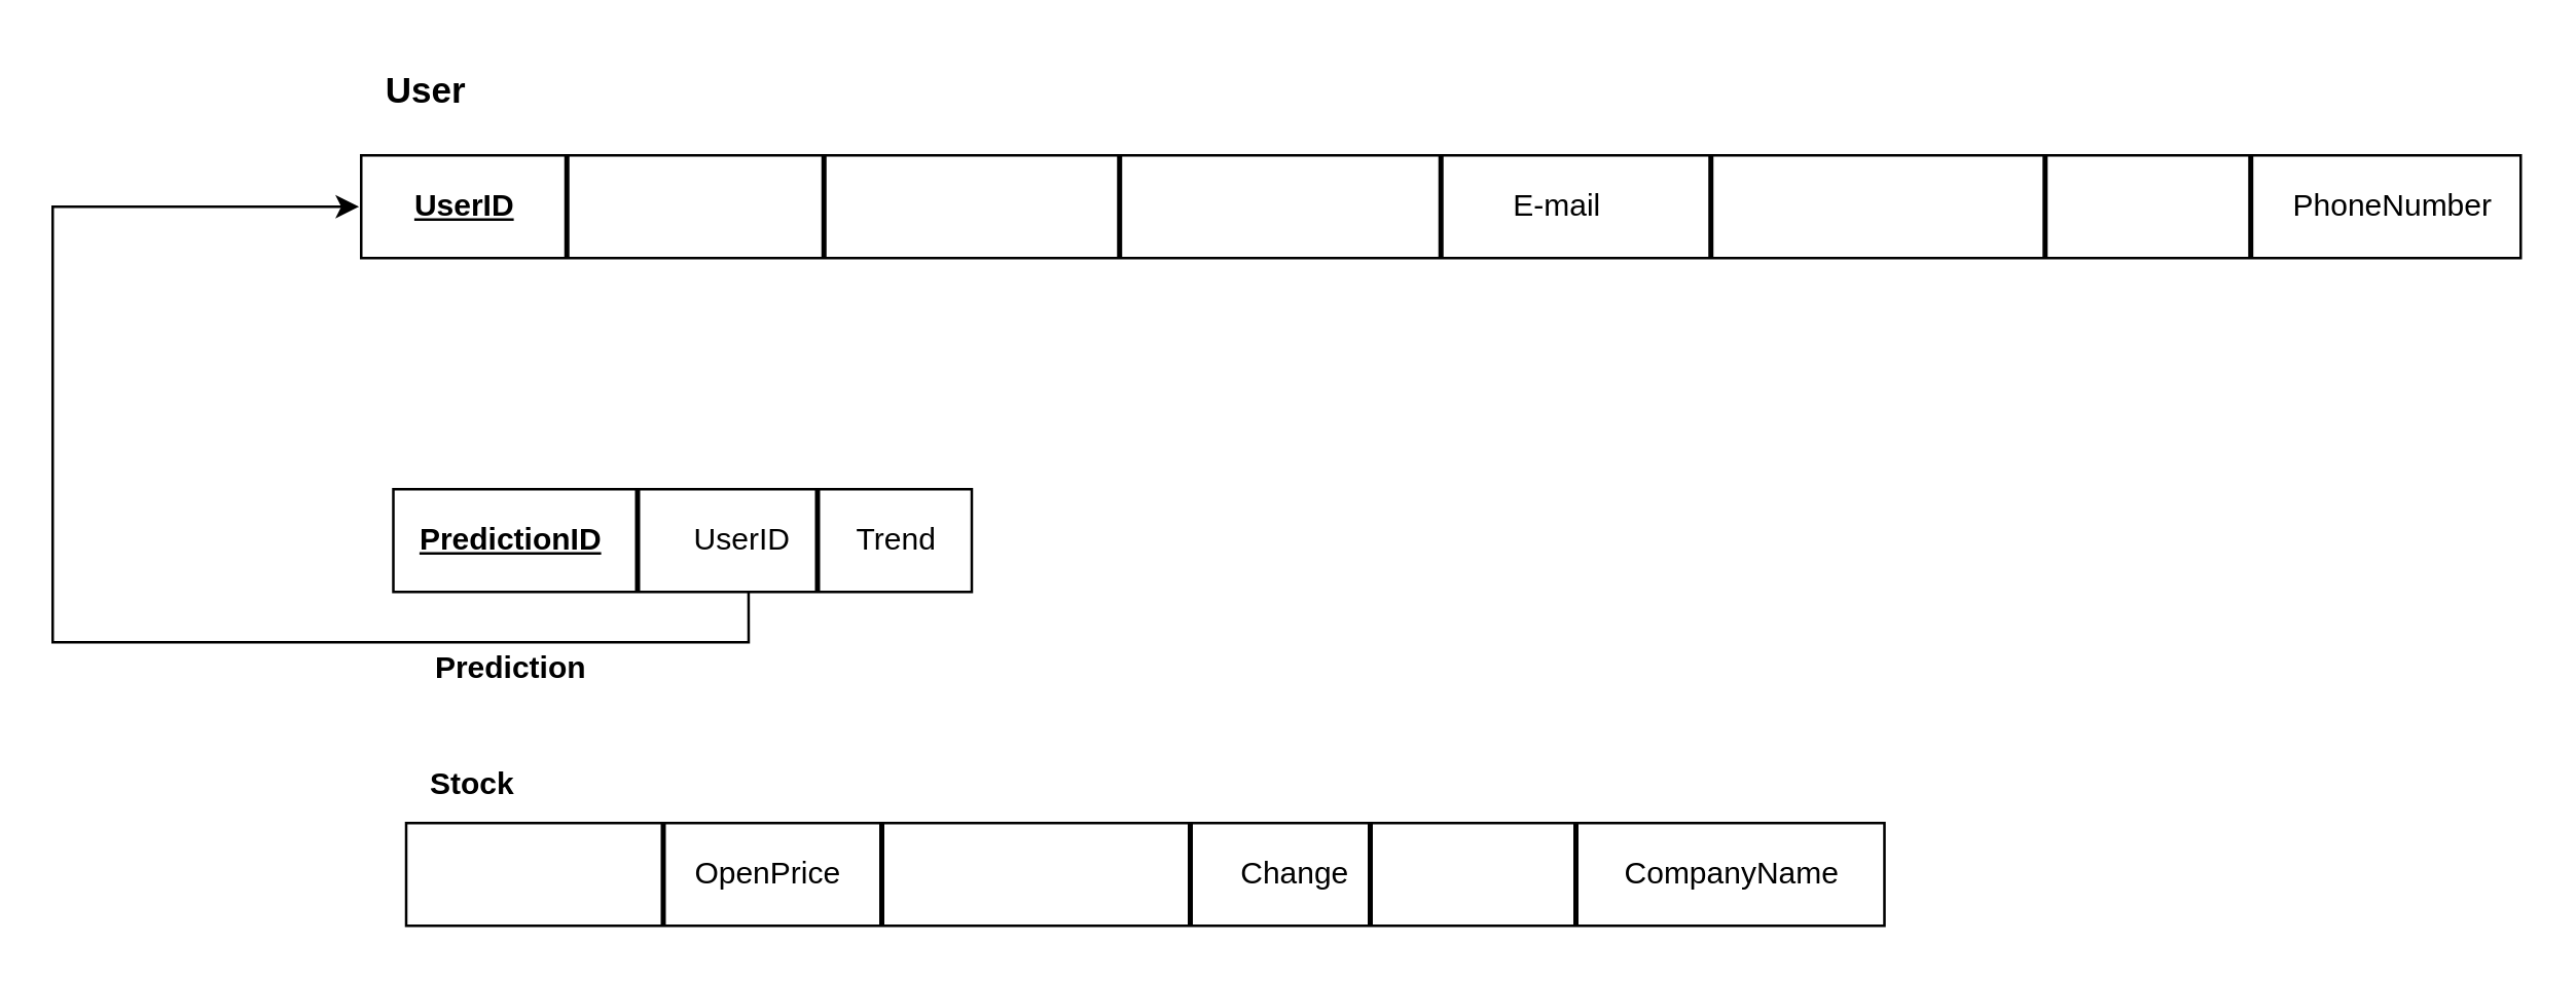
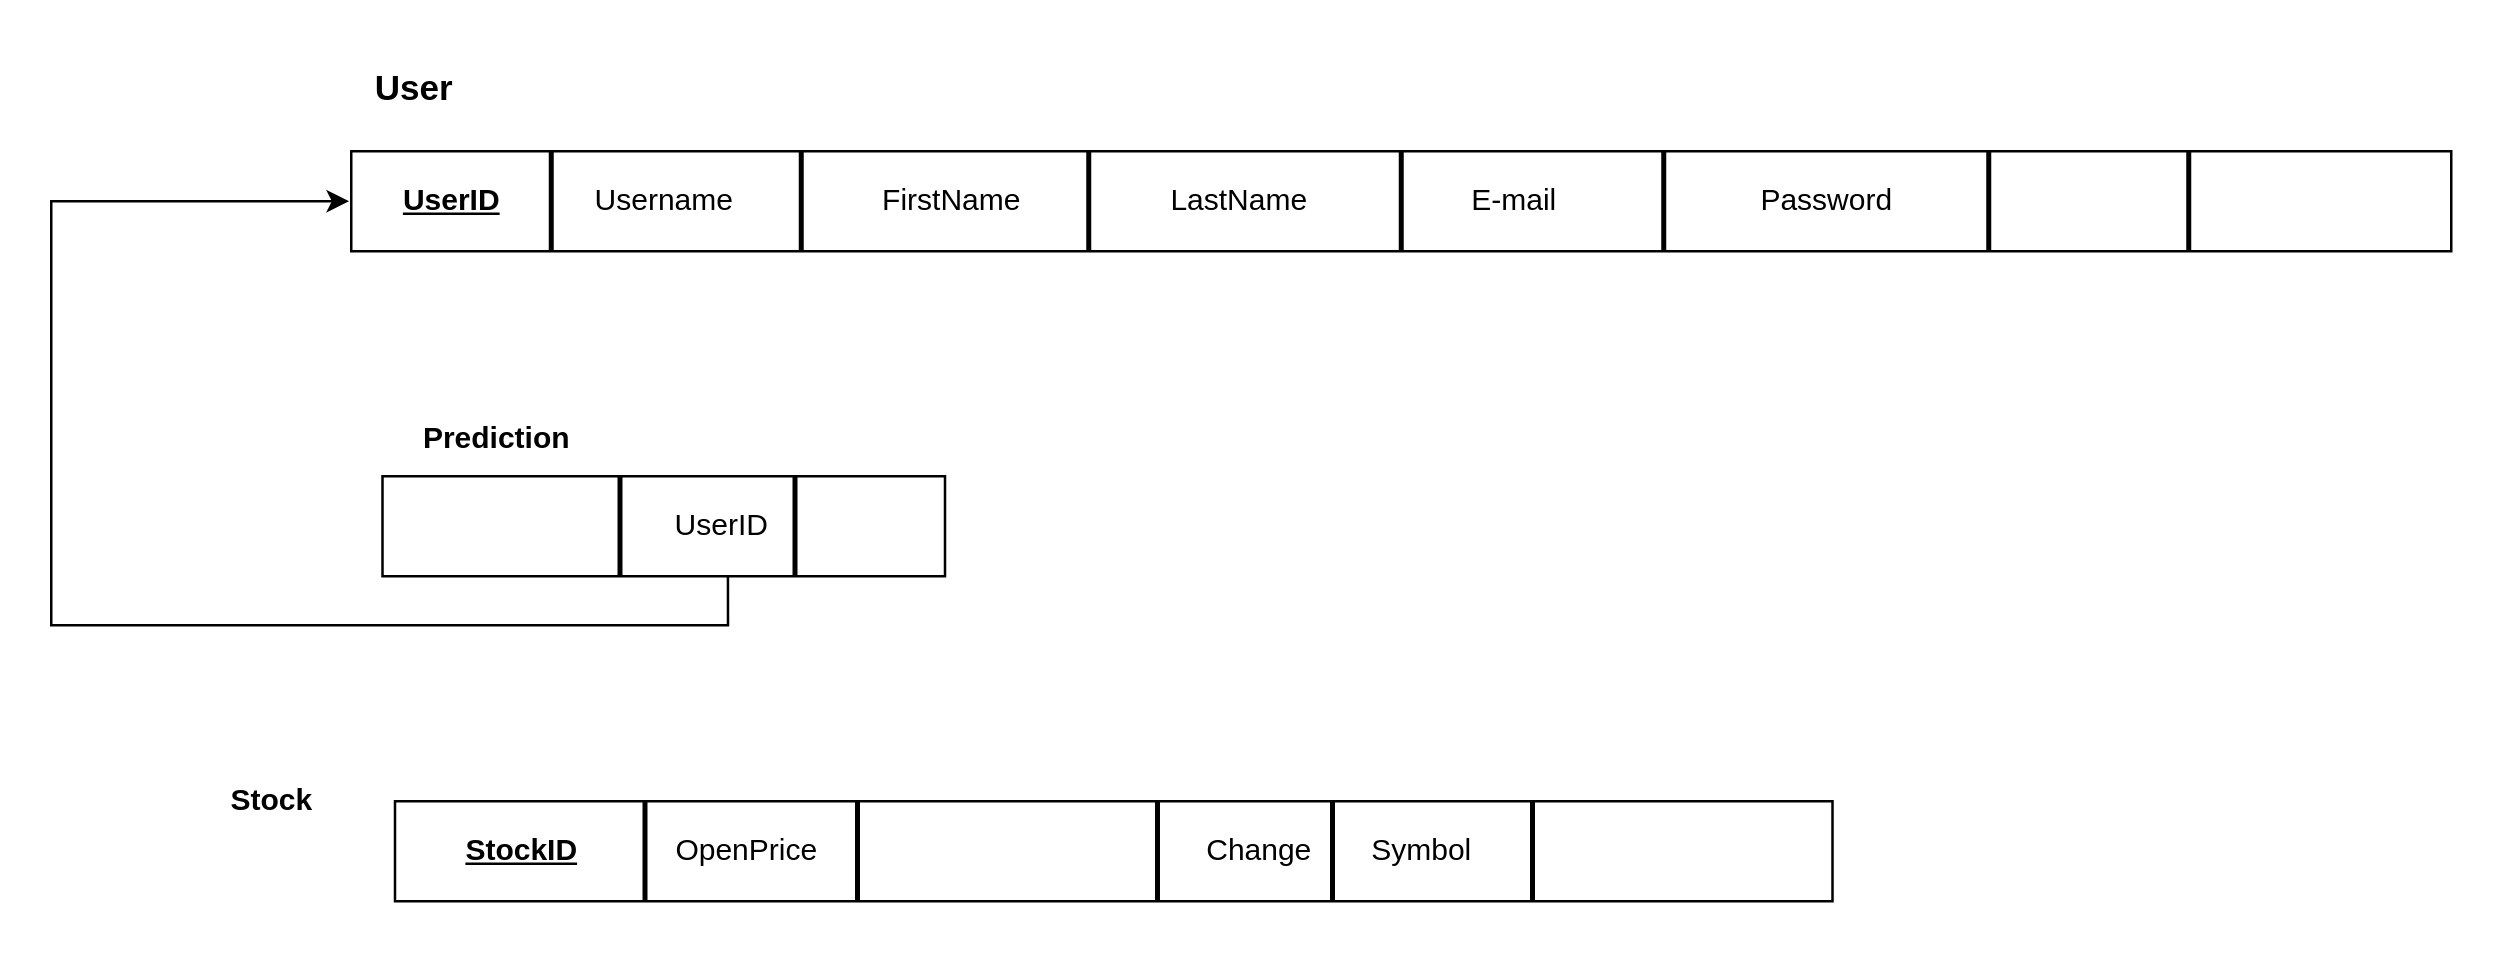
  <mxCell id="0" />
  <mxCell id="1" parent="0" />
  <mxCell id="2" value="" style="verticalLabelPosition=bottom;verticalAlign=top;html=1;shape=mxgraph.basic.rect;fillColor2=none;strokeWidth=1;size=20;indent=0;container=0;flipV=1;flipH=1;" parent="1" vertex="1"><mxGeometry x="140" y="60" width="840" height="40" as="geometry" /></mxCell>
  <mxCell id="3" value="" style="line;strokeWidth=2;direction=south;html=1;" parent="1" vertex="1"><mxGeometry x="215" y="60" width="10" height="40" as="geometry" /></mxCell>
  <mxCell id="4" value="&lt;u&gt;&lt;b&gt;UserID&lt;/b&gt;&lt;/u&gt;" style="text;html=1;align=center;verticalAlign=middle;resizable=0;points=[];autosize=1;strokeColor=none;fillColor=none;" parent="1" vertex="1"><mxGeometry x="150" y="65" width="60" height="30" as="geometry" /></mxCell>
  <mxCell id="5" value="" style="line;strokeWidth=2;direction=south;html=1;" parent="1" vertex="1"><mxGeometry x="315" y="60" width="10" height="40" as="geometry" /></mxCell>
+ <mxCell id="6" value="Username" style="text;html=1;align=center;verticalAlign=middle;resizable=0;points=[];autosize=1;strokeColor=none;fillColor=none;" parent="1" vertex="1"><mxGeometry x="225" y="65" width="80" height="30" as="geometry" /></mxCell>
  <mxCell id="7" value="" style="line;strokeWidth=2;direction=south;html=1;" parent="1" vertex="1"><mxGeometry x="430" y="60" width="10" height="40" as="geometry" /></mxCell>
+ <mxCell id="8" value="FirstName" style="text;html=1;align=center;verticalAlign=middle;resizable=0;points=[];autosize=1;strokeColor=none;fillColor=none;" parent="1" vertex="1"><mxGeometry x="340" y="65" width="80" height="30" as="geometry" /></mxCell>
  <mxCell id="9" value="" style="line;strokeWidth=2;direction=south;html=1;" parent="1" vertex="1"><mxGeometry x="555" y="60" width="10" height="40" as="geometry" /></mxCell>
+ <mxCell id="10" value="LastName" style="text;html=1;align=center;verticalAlign=middle;resizable=0;points=[];autosize=1;strokeColor=none;fillColor=none;" parent="1" vertex="1"><mxGeometry x="455" y="65" width="80" height="30" as="geometry" /></mxCell>
  <mxCell id="11" value="" style="line;strokeWidth=2;direction=south;html=1;" parent="1" vertex="1"><mxGeometry x="660" y="60" width="10" height="40" as="geometry" /></mxCell>
  <mxCell id="12" value="E-mail" style="text;html=1;align=center;verticalAlign=middle;resizable=0;points=[];autosize=1;strokeColor=none;fillColor=none;" parent="1" vertex="1"><mxGeometry x="575" y="65" width="60" height="30" as="geometry" /></mxCell>
  <mxCell id="13" value="" style="line;strokeWidth=2;direction=south;html=1;" parent="1" vertex="1"><mxGeometry x="790" y="60" width="10" height="40" as="geometry" /></mxCell>
+ <mxCell id="14" value="Password" style="text;html=1;align=center;verticalAlign=middle;resizable=0;points=[];autosize=1;strokeColor=none;fillColor=none;" parent="1" vertex="1"><mxGeometry x="690" y="65" width="80" height="30" as="geometry" /></mxCell>
  <mxCell id="15" value="&lt;b&gt;&lt;font style=&quot;font-size: 14px;&quot;&gt;User&lt;/font&gt;&lt;/b&gt;" style="text;html=1;align=center;verticalAlign=middle;resizable=0;points=[];autosize=1;strokeColor=none;fillColor=none;" parent="1" vertex="1"><mxGeometry x="140" y="20" width="50" height="30" as="geometry" /></mxCell>
  <mxCell id="16" value="" style="verticalLabelPosition=bottom;verticalAlign=top;html=1;shape=mxgraph.basic.rect;fillColor2=none;strokeWidth=1;size=20;indent=0;container=0;flipV=1;flipH=1;" parent="1" vertex="1"><mxGeometry x="157.5" y="320" width="575" height="40" as="geometry" /></mxCell>
- <mxCell id="17" value="&lt;b&gt;Stock&lt;/b&gt;" style="text;html=1;align=center;verticalAlign=middle;resizable=0;points=[];autosize=1;strokeColor=none;fillColor=none;" parent="1" vertex="1"><mxGeometry x="152.5" y="290" width="60" height="30" as="geometry" /></mxCell>
+ <mxCell id="17" value="&lt;b&gt;Stock&lt;/b&gt;" style="text;html=1;align=center;verticalAlign=middle;resizable=0;points=[];autosize=1;strokeColor=none;fillColor=none;" parent="1" vertex="1"><mxGeometry x="77.5" y="305" width="60" height="30" as="geometry" /></mxCell>
  <mxCell id="18" value="" style="line;strokeWidth=2;direction=south;html=1;" parent="1" vertex="1"><mxGeometry x="252.5" y="320" width="10" height="40" as="geometry" /></mxCell>
+ <mxCell id="19" value="&lt;b&gt;&lt;u&gt;StockID&lt;/u&gt;&lt;/b&gt;" style="text;html=1;align=center;verticalAlign=middle;resizable=0;points=[];autosize=1;strokeColor=none;fillColor=none;" parent="1" vertex="1"><mxGeometry x="172.5" y="325" width="70" height="30" as="geometry" /></mxCell>
  <mxCell id="20" value="" style="line;strokeWidth=2;direction=south;html=1;" parent="1" vertex="1"><mxGeometry x="337.5" y="320" width="10" height="40" as="geometry" /></mxCell>
  <mxCell id="21" value="OpenPrice" style="text;html=1;align=center;verticalAlign=middle;resizable=0;points=[];autosize=1;strokeColor=none;fillColor=none;" parent="1" vertex="1"><mxGeometry x="257.5" y="325" width="80" height="30" as="geometry" /></mxCell>
  <mxCell id="22" value="" style="line;strokeWidth=2;direction=south;html=1;" parent="1" vertex="1"><mxGeometry x="457.5" y="320" width="10" height="40" as="geometry" /></mxCell>
  <mxCell id="23" value="" style="line;strokeWidth=2;direction=south;html=1;" parent="1" vertex="1"><mxGeometry x="527.5" y="320" width="10" height="40" as="geometry" /></mxCell>
  <mxCell id="24" value="Change" style="text;html=1;align=center;verticalAlign=middle;resizable=0;points=[];autosize=1;strokeColor=none;fillColor=none;" parent="1" vertex="1"><mxGeometry x="467.5" y="325" width="70" height="30" as="geometry" /></mxCell>
+ <mxCell id="25" value="Symbol" style="text;html=1;align=center;verticalAlign=middle;resizable=0;points=[];autosize=1;strokeColor=none;fillColor=none;" parent="1" vertex="1"><mxGeometry x="537.5" y="325" width="60" height="30" as="geometry" /></mxCell>
  <mxCell id="26" value="" style="endArrow=classic;html=1;rounded=0;edgeStyle=orthogonalEdgeStyle;entryX=1.001;entryY=-0.009;entryDx=0;entryDy=0;entryPerimeter=0;exitX=0.386;exitY=-0.02;exitDx=0;exitDy=0;exitPerimeter=0;" parent="1" edge="1"><mxGeometry width="50" height="50" relative="1" as="geometry"><mxPoint x="290.65" y="210.44" as="sourcePoint" /><mxPoint x="139.16" y="80" as="targetPoint" /><Array as="points"><mxPoint x="291" y="249.64" /><mxPoint x="20" y="249.64" /><mxPoint x="20" y="79.64" /></Array></mxGeometry></mxCell>
  <mxCell id="27" value="" style="line;strokeWidth=2;direction=south;html=1;" parent="1" vertex="1"><mxGeometry x="870" y="60" width="10" height="40" as="geometry" /></mxCell>
- <mxCell id="28" value="PhoneNumber" style="text;html=1;align=center;verticalAlign=middle;resizable=0;points=[];autosize=1;strokeColor=none;fillColor=none;" parent="1" vertex="1"><mxGeometry x="880" y="65" width="100" height="30" as="geometry" /></mxCell>
  <mxCell id="29" value="" style="line;strokeWidth=2;direction=south;html=1;" parent="1" vertex="1"><mxGeometry x="607.5" y="320" width="10" height="40" as="geometry" /></mxCell>
- <mxCell id="30" value="CompanyName" style="text;html=1;align=center;verticalAlign=middle;resizable=0;points=[];autosize=1;strokeColor=none;fillColor=none;" parent="1" vertex="1"><mxGeometry x="617.5" y="325" width="110" height="30" as="geometry" /></mxCell>
  <mxCell id="31" value="" style="verticalLabelPosition=bottom;verticalAlign=top;html=1;shape=mxgraph.basic.rect;fillColor2=none;strokeWidth=1;size=20;indent=0;container=0;flipV=1;flipH=1;" parent="1" vertex="1"><mxGeometry x="152.5" y="190" width="225" height="40" as="geometry" /></mxCell>
- <mxCell id="32" value="&lt;b&gt;Prediction&lt;/b&gt;" style="text;html=1;align=center;verticalAlign=middle;resizable=0;points=[];autosize=1;strokeColor=none;fillColor=none;" parent="1" vertex="1"><mxGeometry x="157.5" y="245" width="80" height="30" as="geometry" /></mxCell>
- <mxCell id="33" value="&lt;b&gt;&lt;u&gt;PredictionID&lt;/u&gt;&lt;/b&gt;" style="text;html=1;align=center;verticalAlign=middle;resizable=0;points=[];autosize=1;strokeColor=none;fillColor=none;" parent="1" vertex="1"><mxGeometry x="152.5" y="195" width="90" height="30" as="geometry" /></mxCell>
+ <mxCell id="32" value="&lt;b&gt;Prediction&lt;/b&gt;" style="text;html=1;align=center;verticalAlign=middle;resizable=0;points=[];autosize=1;strokeColor=none;fillColor=none;" parent="1" vertex="1"><mxGeometry x="157.5" y="160" width="80" height="30" as="geometry" /></mxCell>
  <mxCell id="34" value="" style="line;strokeWidth=2;direction=south;html=1;" parent="1" vertex="1"><mxGeometry x="242.5" y="190" width="10" height="40" as="geometry" /></mxCell>
  <mxCell id="35" value="" style="line;strokeWidth=2;direction=south;html=1;" parent="1" vertex="1"><mxGeometry x="312.5" y="190" width="10" height="40" as="geometry" /></mxCell>
  <mxCell id="36" value="UserID" style="text;html=1;align=center;verticalAlign=middle;resizable=0;points=[];autosize=1;strokeColor=none;fillColor=none;" parent="1" vertex="1"><mxGeometry x="257.5" y="195" width="60" height="30" as="geometry" /></mxCell>
- <mxCell id="37" value="Trend" style="text;html=1;align=center;verticalAlign=middle;resizable=0;points=[];autosize=1;strokeColor=none;fillColor=none;" parent="1" vertex="1"><mxGeometry x="322.5" y="195" width="50" height="30" as="geometry" /></mxCell>
